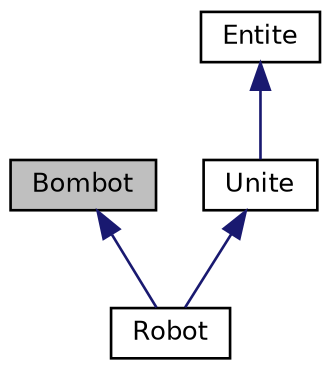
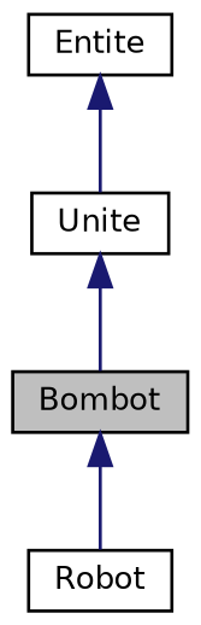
  digraph {
    node [color=black fillcolor=white fontname=Helvetica fontsize=10 shape=record style=filled]
    edge [color=midnightblue dir=back fontname=Helvetica fontsize=10 labelfontname=Helvetica labelfontsize=10 style=solid]
    n1 [fillcolor=grey75 fontcolor=black height=0.2 label=Bombot width=0.4]
    n2 [height=0.2 label=Robot width=0.4]
    n3 [height=0.2 label=Unite width=0.4]
    n4 [height=0.2 label=Entite width=0.4]
    n1 -> n2
-   n3 -> n2
+   n3 -> n1
    n4 -> n3
  }
